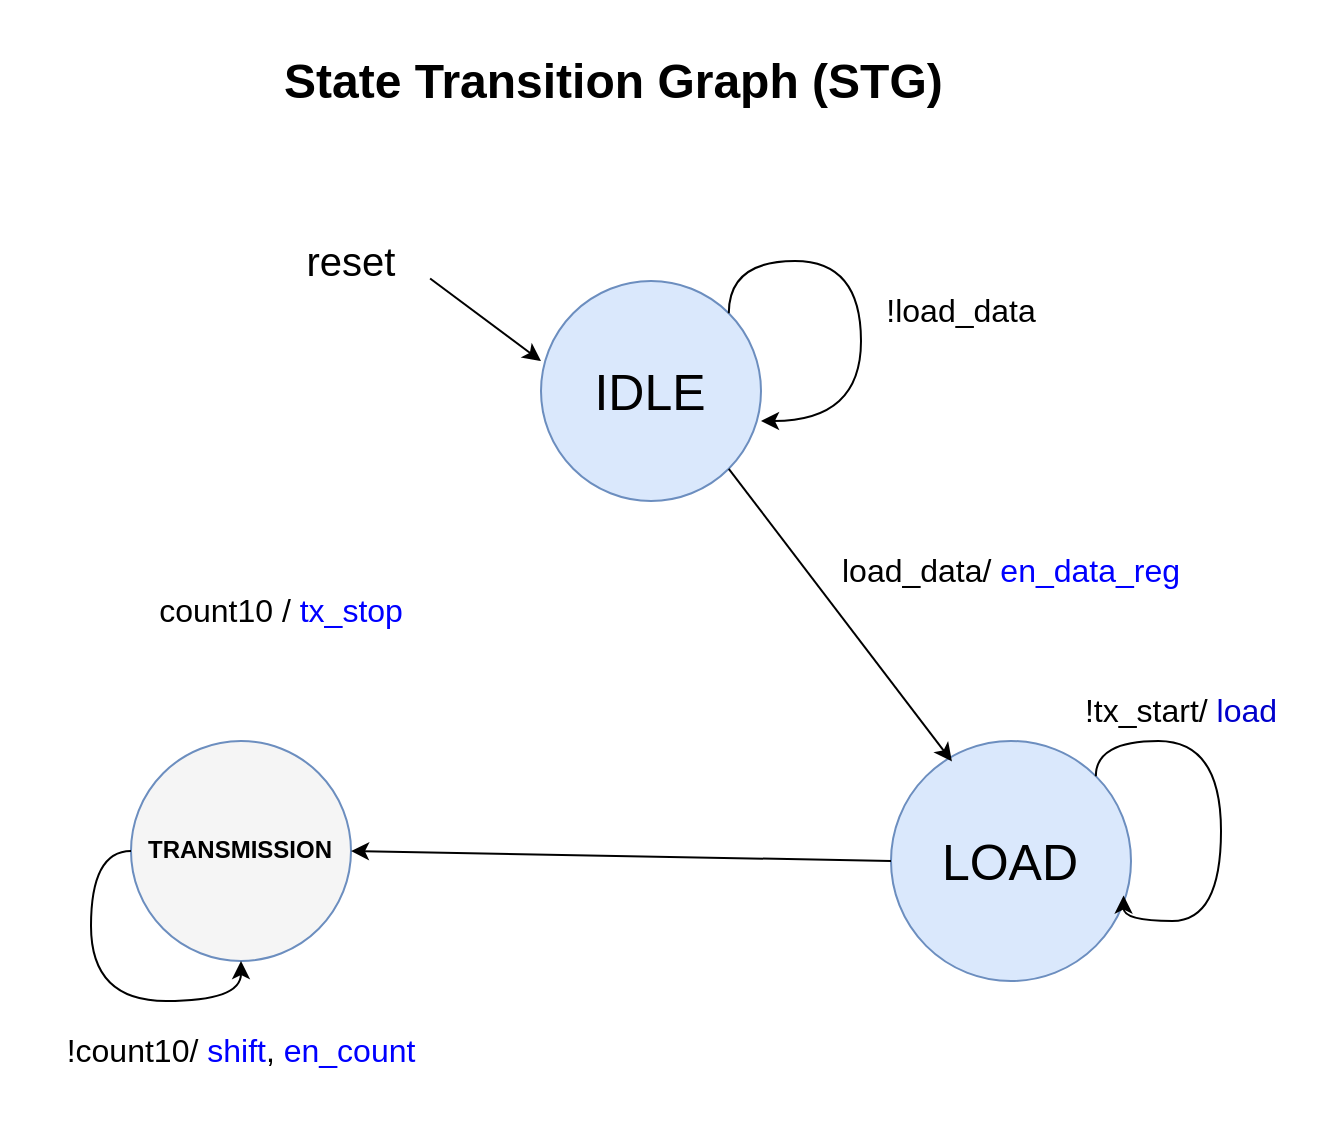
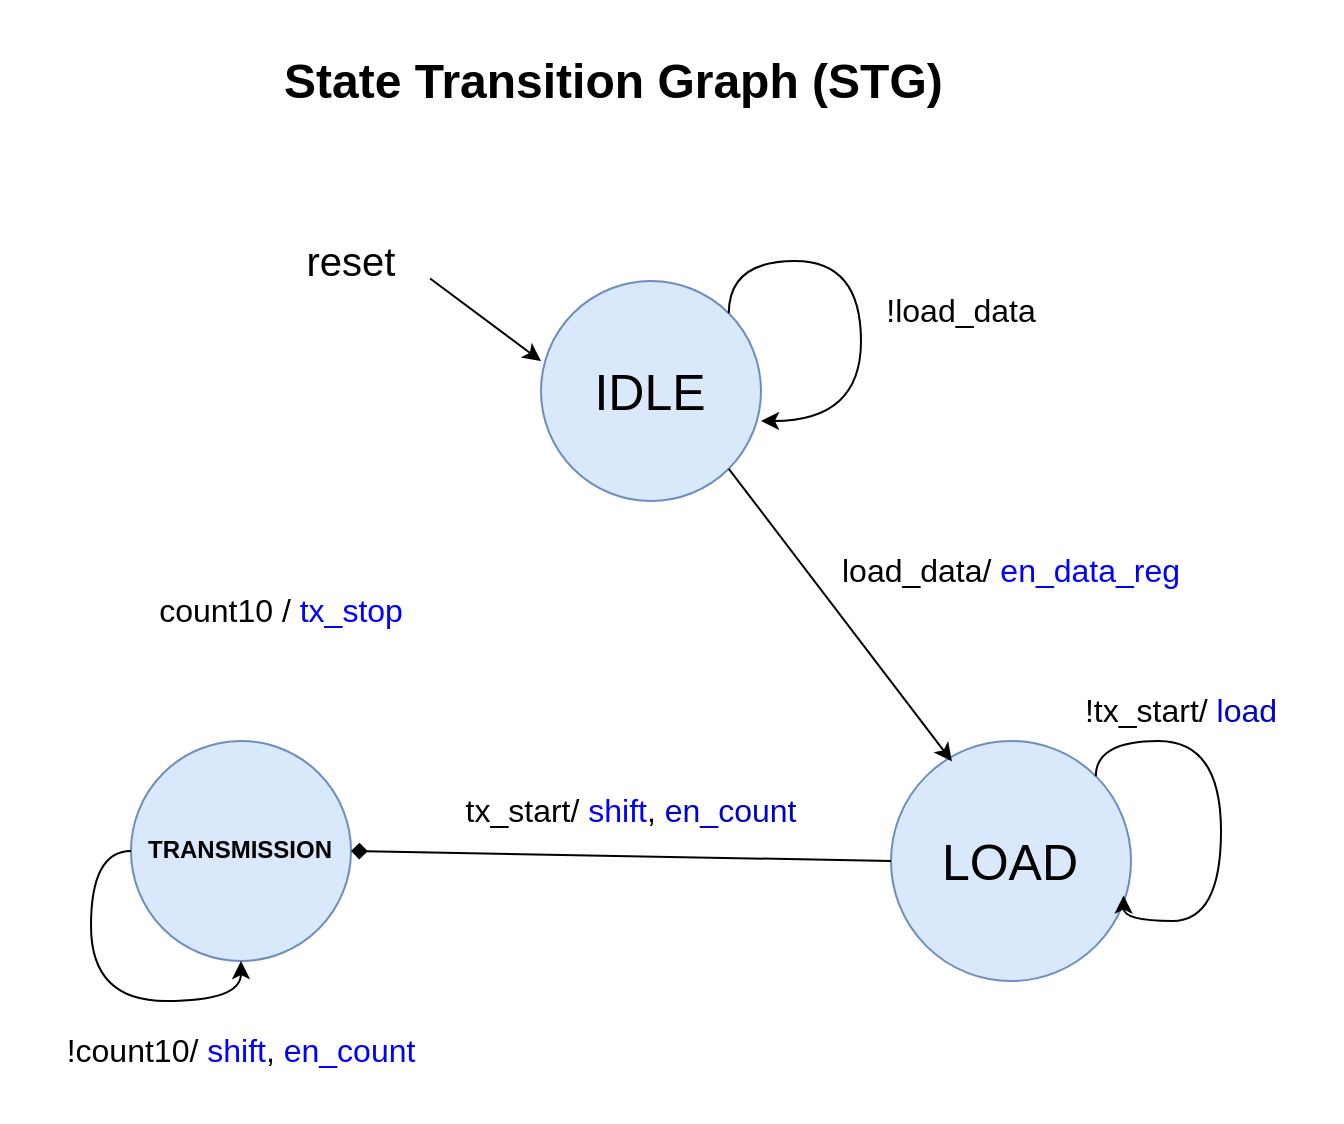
  <mxCell id="0" />
  <mxCell id="1" parent="0" />
  <mxCell id="2" value="&lt;h1 style=&quot;margin-top: 0px;&quot;&gt;State Transition Graph (STG)&lt;/h1&gt;" style="text;html=1;whiteSpace=wrap;overflow=hidden;rounded=0;" vertex="1" parent="1"><mxGeometry x="140" y="20" width="370" height="40" as="geometry" /></mxCell>
  <mxCell id="3" value="&lt;font style=&quot;font-size: 25px;&quot;&gt;IDLE&lt;/font&gt;" style="ellipse;whiteSpace=wrap;html=1;aspect=fixed;fillColor=#dae8fc;strokeColor=#6c8ebf;" vertex="1" parent="1"><mxGeometry x="270" y="140" width="110" height="110" as="geometry" /></mxCell>
  <mxCell id="4" value="&lt;font style=&quot;font-size: 25px;&quot;&gt;LOAD&lt;/font&gt;" style="ellipse;whiteSpace=wrap;html=1;aspect=fixed;fillColor=#dae8fc;strokeColor=#6c8ebf;" vertex="1" parent="1"><mxGeometry x="445" y="370" width="120" height="120" as="geometry" /></mxCell>
- <mxCell id="5" value="&lt;font style=&quot;font-size: 12px;&quot;&gt;&lt;b&gt;TRANSMISSION&lt;/b&gt;&lt;/font&gt;" style="ellipse;whiteSpace=wrap;html=1;aspect=fixed;fillColor=#f5f5f5;strokeColor=#6c8ebf;" vertex="1" parent="1"><mxGeometry x="65" y="370" width="110" height="110" as="geometry" /></mxCell>
+ <mxCell id="5" value="&lt;font style=&quot;font-size: 12px;&quot;&gt;&lt;b&gt;TRANSMISSION&lt;/b&gt;&lt;/font&gt;" style="ellipse;whiteSpace=wrap;html=1;aspect=fixed;fillColor=#dae8fc;strokeColor=#6c8ebf;" vertex="1" parent="1"><mxGeometry x="65" y="370" width="110" height="110" as="geometry" /></mxCell>
  <mxCell id="6" value="" style="edgeStyle=none;orthogonalLoop=1;jettySize=auto;html=1;rounded=0;entryX=0;entryY=0.364;entryDx=0;entryDy=0;exitX=1.065;exitY=0.719;exitDx=0;exitDy=0;exitPerimeter=0;entryPerimeter=0;" edge="1" parent="1" source="7" target="3"><mxGeometry width="80" relative="1" as="geometry"><mxPoint x="290" y="120" as="sourcePoint" /><mxPoint x="400" y="120" as="targetPoint" /><Array as="points" /></mxGeometry></mxCell>
  <mxCell id="7" value="&lt;font style=&quot;font-size: 20px;&quot;&gt;reset&lt;/font&gt;" style="text;html=1;align=center;verticalAlign=middle;resizable=0;points=[];autosize=1;strokeColor=none;fillColor=none;" vertex="1" parent="1"><mxGeometry x="140" y="110" width="70" height="40" as="geometry" /></mxCell>
  <mxCell id="8" value="&lt;font style=&quot;font-size: 16px;&quot;&gt;!load_data&lt;/font&gt;" style="text;html=1;align=center;verticalAlign=middle;resizable=0;points=[];autosize=1;strokeColor=none;fillColor=none;" vertex="1" parent="1"><mxGeometry x="430" y="140" width="100" height="30" as="geometry" /></mxCell>
  <mxCell id="9" value="" style="edgeStyle=none;orthogonalLoop=1;jettySize=auto;html=1;rounded=0;exitX=1;exitY=1;exitDx=0;exitDy=0;entryX=0.254;entryY=0.085;entryDx=0;entryDy=0;entryPerimeter=0;" edge="1" parent="1" source="3" target="4"><mxGeometry width="80" relative="1" as="geometry"><mxPoint x="410" y="340" as="sourcePoint" /><mxPoint x="490" y="340" as="targetPoint" /><Array as="points" /></mxGeometry></mxCell>
- <mxCell id="10" value="" style="edgeStyle=none;orthogonalLoop=1;jettySize=auto;html=1;rounded=0;exitX=0;exitY=0.5;exitDx=0;exitDy=0;entryX=1;entryY=0.5;entryDx=0;entryDy=0;" edge="1" parent="1" source="4" target="5"><mxGeometry width="80" relative="1" as="geometry"><mxPoint x="320" y="390" as="sourcePoint" /><mxPoint x="240" y="390" as="targetPoint" /><Array as="points" /></mxGeometry></mxCell>
+ <mxCell id="10" value="" style="edgeStyle=none;orthogonalLoop=1;jettySize=auto;html=1;rounded=0;exitX=0;exitY=0.5;exitDx=0;exitDy=0;entryX=1;entryY=0.5;entryDx=0;entryDy=0;endArrow=diamond;" edge="1" parent="1" source="4" target="5"><mxGeometry width="80" relative="1" as="geometry"><mxPoint x="320" y="390" as="sourcePoint" /><mxPoint x="240" y="390" as="targetPoint" /><Array as="points" /></mxGeometry></mxCell>
  <mxCell id="11" value="&lt;font style=&quot;font-size: 16px;&quot;&gt;load_data/ &lt;font color=&quot;#0000ff&quot;&gt;en_data_reg&lt;/font&gt;&lt;/font&gt;" style="text;html=1;align=center;verticalAlign=middle;resizable=0;points=[];autosize=1;strokeColor=none;fillColor=none;" vertex="1" parent="1"><mxGeometry x="410" y="270" width="190" height="30" as="geometry" /></mxCell>
  <mxCell id="12" value="&lt;font style=&quot;font-size: 16px;&quot;&gt;!tx_start/ &lt;font color=&quot;#0000cc&quot;&gt;load&lt;/font&gt;&lt;/font&gt;" style="text;html=1;align=center;verticalAlign=middle;resizable=0;points=[];autosize=1;strokeColor=none;fillColor=none;" vertex="1" parent="1"><mxGeometry x="530" y="340" width="120" height="30" as="geometry" /></mxCell>
+ <mxCell id="13" value="&lt;font style=&quot;font-size: 16px;&quot;&gt;tx_start/ &lt;font color=&quot;#0000ff&quot;&gt;shift&lt;/font&gt;, &lt;font color=&quot;#0000cc&quot;&gt;en_count&lt;/font&gt;&lt;/font&gt;" style="text;html=1;align=center;verticalAlign=middle;resizable=0;points=[];autosize=1;strokeColor=none;fillColor=none;" vertex="1" parent="1"><mxGeometry x="220" y="390" width="190" height="30" as="geometry" /></mxCell>
  <mxCell id="14" style="edgeStyle=orthogonalEdgeStyle;rounded=0;orthogonalLoop=1;jettySize=auto;html=1;exitX=0;exitY=0.5;exitDx=0;exitDy=0;curved=1;" edge="1" parent="1" source="5" target="5"><mxGeometry relative="1" as="geometry" /></mxCell>
  <mxCell id="15" value="&lt;font style=&quot;font-size: 16px;&quot;&gt;!count10/ &lt;font color=&quot;#0000ff&quot;&gt;shift&lt;/font&gt;, &lt;font color=&quot;#0000ff&quot;&gt;en_count&lt;/font&gt;&lt;/font&gt;" style="text;html=1;align=center;verticalAlign=middle;resizable=0;points=[];autosize=1;strokeColor=none;fillColor=none;" vertex="1" parent="1"><mxGeometry x="20" y="510" width="200" height="30" as="geometry" /></mxCell>
  <mxCell id="16" value="&lt;font style=&quot;font-size: 16px;&quot;&gt;count10 / &lt;font color=&quot;#0000ff&quot;&gt;tx_stop&lt;/font&gt;&lt;/font&gt;" style="text;html=1;align=center;verticalAlign=middle;resizable=0;points=[];autosize=1;strokeColor=none;fillColor=none;" vertex="1" parent="1"><mxGeometry x="65" y="290" width="150" height="30" as="geometry" /></mxCell>
  <mxCell id="17" style="edgeStyle=orthogonalEdgeStyle;rounded=0;orthogonalLoop=1;jettySize=auto;html=1;exitX=1;exitY=0;exitDx=0;exitDy=0;entryX=0.969;entryY=0.644;entryDx=0;entryDy=0;entryPerimeter=0;curved=1;" edge="1" parent="1" source="4" target="4"><mxGeometry relative="1" as="geometry"><Array as="points"><mxPoint x="547" y="370" /><mxPoint x="610" y="370" /><mxPoint x="610" y="460" /><mxPoint x="561" y="460" /></Array></mxGeometry></mxCell>
  <mxCell id="18" style="edgeStyle=orthogonalEdgeStyle;rounded=0;orthogonalLoop=1;jettySize=auto;html=1;exitX=1;exitY=0;exitDx=0;exitDy=0;entryX=1;entryY=0.636;entryDx=0;entryDy=0;entryPerimeter=0;curved=1;" edge="1" parent="1" source="3" target="3"><mxGeometry relative="1" as="geometry"><Array as="points"><mxPoint x="364" y="130" /><mxPoint x="430" y="130" /><mxPoint x="430" y="210" /></Array></mxGeometry></mxCell>
